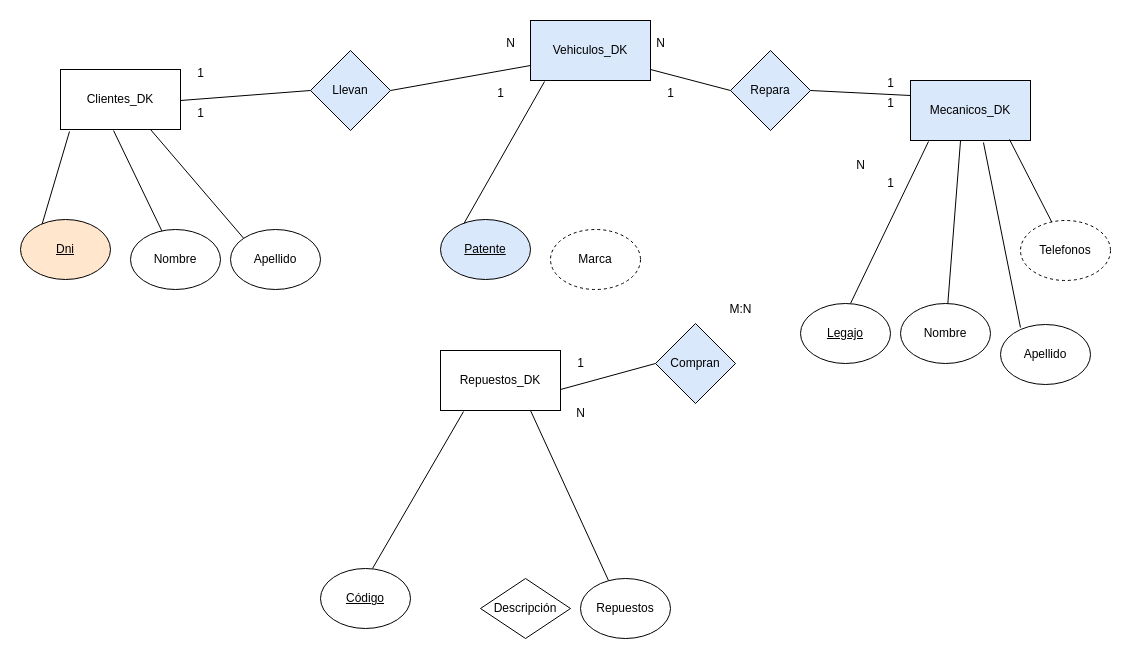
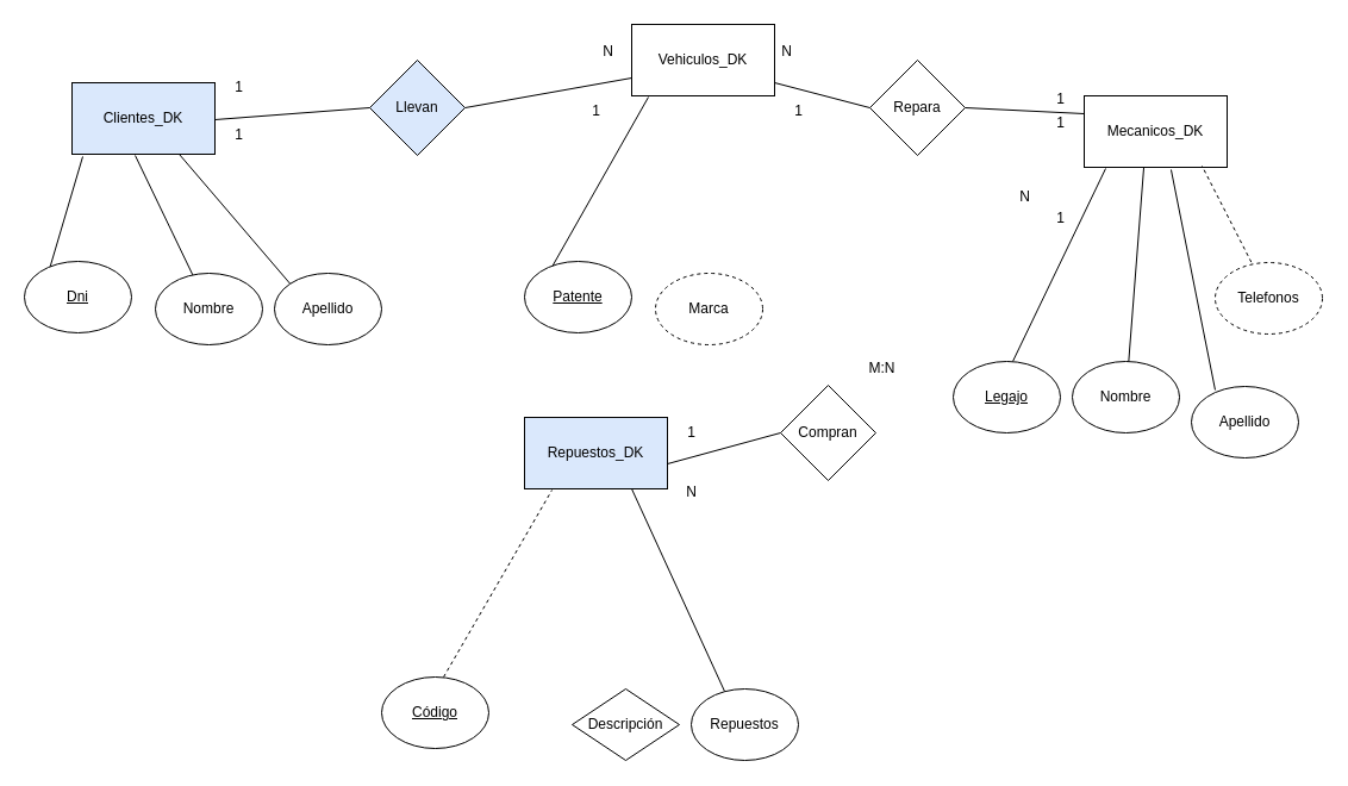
  <mxCell id="0" />
  <mxCell id="1" parent="0" />
- <mxCell id="2" value="Clientes_DK" style="rounded=0;whiteSpace=wrap;html=1;" vertex="1" parent="1"><mxGeometry x="60" y="69" width="120" height="60" as="geometry" /></mxCell>
- <mxCell id="3" value="Vehiculos_DK" style="rounded=0;whiteSpace=wrap;html=1;fillColor=#dae8fc;" vertex="1" parent="1"><mxGeometry x="530" y="20" width="120" height="60" as="geometry" /></mxCell>
- <mxCell id="4" value="Mecanicos_DK" style="rounded=0;whiteSpace=wrap;html=1;fillColor=#dae8fc;" vertex="1" parent="1"><mxGeometry x="910" y="80" width="120" height="60" as="geometry" /></mxCell>
- <mxCell id="5" value="Repuestos_DK" style="rounded=0;whiteSpace=wrap;html=1;" vertex="1" parent="1"><mxGeometry x="440" y="350" width="120" height="60" as="geometry" /></mxCell>
+ <mxCell id="2" value="Clientes_DK" style="rounded=0;whiteSpace=wrap;html=1;fillColor=#dae8fc;" vertex="1" parent="1"><mxGeometry x="60" y="69" width="120" height="60" as="geometry" /></mxCell>
+ <mxCell id="3" value="Vehiculos_DK" style="rounded=0;whiteSpace=wrap;html=1;" vertex="1" parent="1"><mxGeometry x="530" y="20" width="120" height="60" as="geometry" /></mxCell>
+ <mxCell id="4" value="Mecanicos_DK" style="rounded=0;whiteSpace=wrap;html=1;" vertex="1" parent="1"><mxGeometry x="910" y="80" width="120" height="60" as="geometry" /></mxCell>
+ <mxCell id="5" value="Repuestos_DK" style="rounded=0;whiteSpace=wrap;html=1;fillColor=#dae8fc;" vertex="1" parent="1"><mxGeometry x="440" y="350" width="120" height="60" as="geometry" /></mxCell>
  <mxCell id="6" value="" style="endArrow=none;html=1;rounded=0;entryX=0.075;entryY=1.033;entryDx=0;entryDy=0;entryPerimeter=0;" edge="1" parent="1" target="2"><mxGeometry width="50" height="50" relative="1" as="geometry"><mxPoint x="40" y="229" as="sourcePoint" /><mxPoint x="90" y="179" as="targetPoint" /></mxGeometry></mxCell>
  <mxCell id="7" value="Apellido" style="ellipse;whiteSpace=wrap;html=1;" vertex="1" parent="1"><mxGeometry x="230" y="229" width="90" height="60" as="geometry" /></mxCell>
  <mxCell id="8" value="Nombre" style="ellipse;whiteSpace=wrap;html=1;" vertex="1" parent="1"><mxGeometry x="130" y="229" width="90" height="60" as="geometry" /></mxCell>
- <mxCell id="9" value="&lt;u&gt;Dni&lt;/u&gt;" style="ellipse;whiteSpace=wrap;html=1;fillColor=#ffe6cc;" vertex="1" parent="1"><mxGeometry x="20" y="219" width="90" height="60" as="geometry" /></mxCell>
+ <mxCell id="9" value="&lt;u&gt;Dni&lt;/u&gt;" style="ellipse;whiteSpace=wrap;html=1;" vertex="1" parent="1"><mxGeometry x="20" y="219" width="90" height="60" as="geometry" /></mxCell>
  <mxCell id="10" value="" style="endArrow=none;html=1;rounded=0;entryX=0.442;entryY=1.017;entryDx=0;entryDy=0;entryPerimeter=0;" edge="1" parent="1" source="8" target="2"><mxGeometry width="50" height="50" relative="1" as="geometry"><mxPoint x="200" y="219" as="sourcePoint" /><mxPoint x="250" y="169" as="targetPoint" /></mxGeometry></mxCell>
  <mxCell id="11" value="" style="endArrow=none;html=1;rounded=0;entryX=0.75;entryY=1;entryDx=0;entryDy=0;exitX=0;exitY=0;exitDx=0;exitDy=0;" edge="1" parent="1" source="7" target="2"><mxGeometry width="50" height="50" relative="1" as="geometry"><mxPoint x="240" y="244" as="sourcePoint" /><mxPoint x="290" y="194" as="targetPoint" /></mxGeometry></mxCell>
  <mxCell id="12" value="" style="endArrow=none;html=1;rounded=0;entryX=0.117;entryY=1.017;entryDx=0;entryDy=0;entryPerimeter=0;" edge="1" parent="1" target="3"><mxGeometry width="50" height="50" relative="1" as="geometry"><mxPoint x="460" y="229" as="sourcePoint" /><mxPoint x="489" y="131" as="targetPoint" /></mxGeometry></mxCell>
  <mxCell id="13" value="Marca" style="ellipse;whiteSpace=wrap;html=1;dashed=1;" vertex="1" parent="1"><mxGeometry x="550" y="229" width="90" height="60" as="geometry" /></mxCell>
- <mxCell id="14" value="&lt;u&gt;Patente&lt;/u&gt;" style="ellipse;whiteSpace=wrap;html=1;fillColor=#dae8fc;" vertex="1" parent="1"><mxGeometry x="440" y="219" width="90" height="60" as="geometry" /></mxCell>
+ <mxCell id="14" value="&lt;u&gt;Patente&lt;/u&gt;" style="ellipse;whiteSpace=wrap;html=1;" vertex="1" parent="1"><mxGeometry x="440" y="219" width="90" height="60" as="geometry" /></mxCell>
  <mxCell id="15" value="" style="endArrow=none;html=1;rounded=0;entryX=0.15;entryY=1.017;entryDx=0;entryDy=0;entryPerimeter=0;" edge="1" parent="1" target="4"><mxGeometry width="50" height="50" relative="1" as="geometry"><mxPoint x="850" y="303" as="sourcePoint" /><mxPoint x="934" y="155" as="targetPoint" /></mxGeometry></mxCell>
  <mxCell id="16" value="Apellido" style="ellipse;whiteSpace=wrap;html=1;" vertex="1" parent="1"><mxGeometry x="1000" y="324" width="90" height="60" as="geometry" /></mxCell>
  <mxCell id="17" value="Nombre" style="ellipse;whiteSpace=wrap;html=1;" vertex="1" parent="1"><mxGeometry x="900" y="303" width="90" height="60" as="geometry" /></mxCell>
  <mxCell id="18" value="&lt;u&gt;Legajo&lt;/u&gt;" style="ellipse;whiteSpace=wrap;html=1;" vertex="1" parent="1"><mxGeometry x="800" y="303" width="90" height="60" as="geometry" /></mxCell>
  <mxCell id="19" value="" style="endArrow=none;html=1;rounded=0;entryX=0.417;entryY=1;entryDx=0;entryDy=0;entryPerimeter=0;" edge="1" parent="1" source="17" target="4"><mxGeometry width="50" height="50" relative="1" as="geometry"><mxPoint x="1010" y="293" as="sourcePoint" /><mxPoint x="959" y="155" as="targetPoint" /></mxGeometry></mxCell>
  <mxCell id="20" value="" style="endArrow=none;html=1;rounded=0;entryX=0.608;entryY=1.033;entryDx=0;entryDy=0;entryPerimeter=0;exitX=0.222;exitY=0.05;exitDx=0;exitDy=0;exitPerimeter=0;" edge="1" parent="1" source="16" target="4"><mxGeometry width="50" height="50" relative="1" as="geometry"><mxPoint x="1050" y="318" as="sourcePoint" /><mxPoint x="995" y="155" as="targetPoint" /></mxGeometry></mxCell>
- <mxCell id="21" value="" style="endArrow=none;html=1;rounded=0;entryX=0.825;entryY=0.983;entryDx=0;entryDy=0;entryPerimeter=0;exitX=0.367;exitY=0.083;exitDx=0;exitDy=0;exitPerimeter=0;" edge="1" parent="1" source="22" target="4"><mxGeometry width="50" height="50" relative="1" as="geometry"><mxPoint x="1050" y="220" as="sourcePoint" /><mxPoint x="1100" y="170" as="targetPoint" /></mxGeometry></mxCell>
+ <mxCell id="21" value="" style="endArrow=none;html=1;rounded=0;entryX=0.825;entryY=0.983;entryDx=0;entryDy=0;entryPerimeter=0;exitX=0.367;exitY=0.083;exitDx=0;exitDy=0;exitPerimeter=0;dashed=1;" edge="1" parent="1" source="22" target="4"><mxGeometry width="50" height="50" relative="1" as="geometry"><mxPoint x="1050" y="220" as="sourcePoint" /><mxPoint x="1100" y="170" as="targetPoint" /></mxGeometry></mxCell>
  <mxCell id="22" value="Telefonos" style="ellipse;whiteSpace=wrap;html=1;dashed=1;" vertex="1" parent="1"><mxGeometry x="1020" y="220" width="90" height="60" as="geometry" /></mxCell>
- <mxCell id="23" value="" style="endArrow=none;html=1;rounded=0;entryX=0.192;entryY=1.017;entryDx=0;entryDy=0;entryPerimeter=0;exitX=0.578;exitY=0;exitDx=0;exitDy=0;exitPerimeter=0;" edge="1" parent="1" source="26" target="5"><mxGeometry width="50" height="50" relative="1" as="geometry"><mxPoint x="390" y="578" as="sourcePoint" /><mxPoint x="474" y="430" as="targetPoint" /></mxGeometry></mxCell>
+ <mxCell id="23" value="" style="endArrow=none;html=1;rounded=0;entryX=0.192;entryY=1.017;entryDx=0;entryDy=0;entryPerimeter=0;exitX=0.578;exitY=0;exitDx=0;exitDy=0;exitPerimeter=0;dashed=1;" edge="1" parent="1" source="26" target="5"><mxGeometry width="50" height="50" relative="1" as="geometry"><mxPoint x="390" y="578" as="sourcePoint" /><mxPoint x="474" y="430" as="targetPoint" /></mxGeometry></mxCell>
  <mxCell id="24" value="Repuestos" style="ellipse;whiteSpace=wrap;html=1;" vertex="1" parent="1"><mxGeometry x="580" y="578" width="90" height="60" as="geometry" /></mxCell>
  <mxCell id="25" value="Descripción" style="rhombus;whiteSpace=wrap;html=1;" vertex="1" parent="1"><mxGeometry x="480" y="578" width="90" height="60" as="geometry" /></mxCell>
  <mxCell id="26" value="&lt;u&gt;Código&lt;/u&gt;" style="ellipse;whiteSpace=wrap;html=1;" vertex="1" parent="1"><mxGeometry x="320" y="568" width="90" height="60" as="geometry" /></mxCell>
  <mxCell id="27" value="" style="endArrow=none;html=1;rounded=0;entryX=0.75;entryY=1;entryDx=0;entryDy=0;" edge="1" parent="1" target="5"><mxGeometry width="50" height="50" relative="1" as="geometry"><mxPoint x="608" y="580" as="sourcePoint" /><mxPoint x="535" y="430" as="targetPoint" /></mxGeometry></mxCell>
  <mxCell id="28" value="Llevan" style="rhombus;whiteSpace=wrap;html=1;fillColor=#dae8fc;" vertex="1" parent="1"><mxGeometry x="310" y="50" width="80" height="80" as="geometry" /></mxCell>
- <mxCell id="29" value="Compran" style="rhombus;whiteSpace=wrap;html=1;fillColor=#dae8fc;" vertex="1" parent="1"><mxGeometry x="655" y="323" width="80" height="80" as="geometry" /></mxCell>
+ <mxCell id="29" value="Compran" style="rhombus;whiteSpace=wrap;html=1;" vertex="1" parent="1"><mxGeometry x="655" y="323" width="80" height="80" as="geometry" /></mxCell>
  <mxCell id="30" value="" style="endArrow=none;html=1;rounded=0;entryX=0;entryY=0.5;entryDx=0;entryDy=0;" edge="1" parent="1" target="28"><mxGeometry width="50" height="50" relative="1" as="geometry"><mxPoint x="180" y="100" as="sourcePoint" /><mxPoint x="230" y="50" as="targetPoint" /></mxGeometry></mxCell>
  <mxCell id="31" value="" style="endArrow=none;html=1;rounded=0;entryX=0;entryY=0.75;entryDx=0;entryDy=0;" edge="1" parent="1" target="3"><mxGeometry width="50" height="50" relative="1" as="geometry"><mxPoint x="390" y="90" as="sourcePoint" /><mxPoint x="440" y="40" as="targetPoint" /></mxGeometry></mxCell>
  <mxCell id="32" value="" style="endArrow=none;html=1;rounded=0;entryX=0;entryY=0.5;entryDx=0;entryDy=0;" edge="1" parent="1" target="29"><mxGeometry width="50" height="50" relative="1" as="geometry"><mxPoint x="560" y="389" as="sourcePoint" /><mxPoint x="610" y="339" as="targetPoint" /></mxGeometry></mxCell>
- <mxCell id="33" value="Repara" style="rhombus;whiteSpace=wrap;html=1;fillColor=#dae8fc;" vertex="1" parent="1"><mxGeometry x="730" y="50" width="80" height="80" as="geometry" /></mxCell>
+ <mxCell id="33" value="Repara" style="rhombus;whiteSpace=wrap;html=1;" vertex="1" parent="1"><mxGeometry x="730" y="50" width="80" height="80" as="geometry" /></mxCell>
  <mxCell id="34" value="" style="endArrow=none;html=1;rounded=0;entryX=0;entryY=0.5;entryDx=0;entryDy=0;" edge="1" parent="1" target="33"><mxGeometry width="50" height="50" relative="1" as="geometry"><mxPoint x="650" y="69" as="sourcePoint" /><mxPoint x="700" y="19" as="targetPoint" /></mxGeometry></mxCell>
  <mxCell id="35" value="" style="endArrow=none;html=1;rounded=0;entryX=0;entryY=0.25;entryDx=0;entryDy=0;" edge="1" parent="1" target="4"><mxGeometry width="50" height="50" relative="1" as="geometry"><mxPoint x="810" y="90" as="sourcePoint" /><mxPoint x="860" y="40" as="targetPoint" /></mxGeometry></mxCell>
  <mxCell id="36" value="1" style="text;html=1;align=center;verticalAlign=middle;resizable=0;points=[];autosize=1;strokeColor=none;fillColor=none;" vertex="1" parent="1"><mxGeometry x="565" y="348" width="30" height="30" as="geometry" /></mxCell>
  <mxCell id="37" value="N" style="text;html=1;align=center;verticalAlign=middle;resizable=0;points=[];autosize=1;strokeColor=none;fillColor=none;" vertex="1" parent="1"><mxGeometry x="565" y="398" width="30" height="30" as="geometry" /></mxCell>
  <mxCell id="38" value="N" style="text;html=1;align=center;verticalAlign=middle;resizable=0;points=[];autosize=1;strokeColor=none;fillColor=none;" vertex="1" parent="1"><mxGeometry x="845" y="150" width="30" height="30" as="geometry" /></mxCell>
  <mxCell id="39" value="1" style="text;html=1;align=center;verticalAlign=middle;resizable=0;points=[];autosize=1;strokeColor=none;fillColor=none;" vertex="1" parent="1"><mxGeometry x="875" y="168" width="30" height="30" as="geometry" /></mxCell>
  <mxCell id="40" value="M:N" style="text;html=1;align=center;verticalAlign=middle;resizable=0;points=[];autosize=1;strokeColor=none;fillColor=none;" vertex="1" parent="1"><mxGeometry x="715" y="294" width="50" height="30" as="geometry" /></mxCell>
  <mxCell id="41" value="1" style="text;html=1;align=center;verticalAlign=middle;resizable=0;points=[];autosize=1;strokeColor=none;fillColor=none;" vertex="1" parent="1"><mxGeometry x="185" y="58" width="30" height="30" as="geometry" /></mxCell>
  <mxCell id="42" value="1" style="text;html=1;align=center;verticalAlign=middle;resizable=0;points=[];autosize=1;strokeColor=none;fillColor=none;" vertex="1" parent="1"><mxGeometry x="185" y="98" width="30" height="30" as="geometry" /></mxCell>
  <mxCell id="43" value="N" style="text;html=1;align=center;verticalAlign=middle;resizable=0;points=[];autosize=1;strokeColor=none;fillColor=none;" vertex="1" parent="1"><mxGeometry x="495" y="28" width="30" height="30" as="geometry" /></mxCell>
  <mxCell id="44" value="1" style="text;html=1;align=center;verticalAlign=middle;resizable=0;points=[];autosize=1;strokeColor=none;fillColor=none;" vertex="1" parent="1"><mxGeometry x="485" y="78" width="30" height="30" as="geometry" /></mxCell>
  <mxCell id="45" value="1" style="text;html=1;align=center;verticalAlign=middle;resizable=0;points=[];autosize=1;strokeColor=none;fillColor=none;" vertex="1" parent="1"><mxGeometry x="875" y="68" width="30" height="30" as="geometry" /></mxCell>
  <mxCell id="46" value="1" style="text;html=1;align=center;verticalAlign=middle;resizable=0;points=[];autosize=1;strokeColor=none;fillColor=none;" vertex="1" parent="1"><mxGeometry x="875" y="88" width="30" height="30" as="geometry" /></mxCell>
  <mxCell id="47" value="N" style="text;html=1;align=center;verticalAlign=middle;resizable=0;points=[];autosize=1;strokeColor=none;fillColor=none;" vertex="1" parent="1"><mxGeometry x="645" y="28" width="30" height="30" as="geometry" /></mxCell>
  <mxCell id="48" value="1" style="text;html=1;align=center;verticalAlign=middle;resizable=0;points=[];autosize=1;strokeColor=none;fillColor=none;" vertex="1" parent="1"><mxGeometry x="655" y="78" width="30" height="30" as="geometry" /></mxCell>
